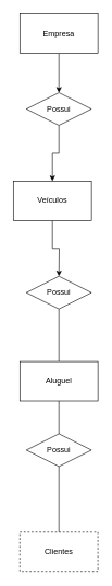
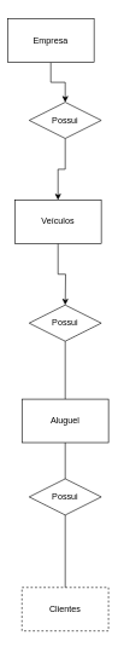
  <mxCell id="0" />
  <mxCell id="1" parent="0" />
  <mxCell id="2" value="" style="edgeStyle=orthogonalEdgeStyle;rounded=0;orthogonalLoop=1;jettySize=auto;html=1;" edge="1" parent="1" source="3" target="5"><mxGeometry relative="1" as="geometry" /></mxCell>
- <mxCell id="3" value="Empresa&lt;br&gt;" style="rounded=0;whiteSpace=wrap;html=1;" vertex="1" parent="1"><mxGeometry x="30" y="20" width="120" height="60" as="geometry" /></mxCell>
+ <mxCell id="3" value="Empresa&lt;br&gt;" style="rounded=0;whiteSpace=wrap;html=1;" vertex="1" parent="1"><mxGeometry x="10" y="25" width="120" height="60" as="geometry" /></mxCell>
  <mxCell id="4" style="edgeStyle=orthogonalEdgeStyle;rounded=0;orthogonalLoop=1;jettySize=auto;html=1;" edge="1" parent="1" source="5" target="7"><mxGeometry relative="1" as="geometry" /></mxCell>
  <mxCell id="5" value="Possui" style="rhombus;whiteSpace=wrap;html=1;" vertex="1" parent="1"><mxGeometry x="40" y="140" width="100" height="50" as="geometry" /></mxCell>
  <mxCell id="6" value="" style="edgeStyle=orthogonalEdgeStyle;rounded=0;orthogonalLoop=1;jettySize=auto;html=1;" edge="1" parent="1" source="7"><mxGeometry relative="1" as="geometry"><mxPoint x="90" y="420" as="targetPoint" /></mxGeometry></mxCell>
  <mxCell id="7" value="Veículos" style="rounded=0;whiteSpace=wrap;html=1;" vertex="1" parent="1"><mxGeometry x="20" y="275" width="120" height="60" as="geometry" /></mxCell>
  <mxCell id="8" style="edgeStyle=orthogonalEdgeStyle;rounded=0;orthogonalLoop=1;jettySize=auto;html=1;endArrow=none;endFill=0;" edge="1" parent="1" source="9" target="11"><mxGeometry relative="1" as="geometry" /></mxCell>
  <mxCell id="9" value="Possui" style="rhombus;whiteSpace=wrap;html=1;" vertex="1" parent="1"><mxGeometry x="40" y="420" width="100" height="50" as="geometry" /></mxCell>
  <mxCell id="10" style="edgeStyle=orthogonalEdgeStyle;rounded=0;orthogonalLoop=1;jettySize=auto;html=1;entryX=0.5;entryY=0;entryDx=0;entryDy=0;endArrow=none;endFill=0;" edge="1" parent="1" source="11" target="14"><mxGeometry relative="1" as="geometry" /></mxCell>
  <mxCell id="11" value="Aluguel" style="rounded=0;whiteSpace=wrap;html=1;" vertex="1" parent="1"><mxGeometry x="30" y="550" width="120" height="60" as="geometry" /></mxCell>
  <mxCell id="12" value="Clientes" style="rounded=0;whiteSpace=wrap;html=1;dashed=1;" vertex="1" parent="1"><mxGeometry x="30" y="810" width="120" height="60" as="geometry" /></mxCell>
  <mxCell id="13" style="edgeStyle=orthogonalEdgeStyle;rounded=0;orthogonalLoop=1;jettySize=auto;html=1;endArrow=none;endFill=0;" edge="1" parent="1" source="14" target="12"><mxGeometry relative="1" as="geometry" /></mxCell>
  <mxCell id="14" value="Possui" style="rhombus;whiteSpace=wrap;html=1;" vertex="1" parent="1"><mxGeometry x="40" y="660" width="100" height="50" as="geometry" /></mxCell>
